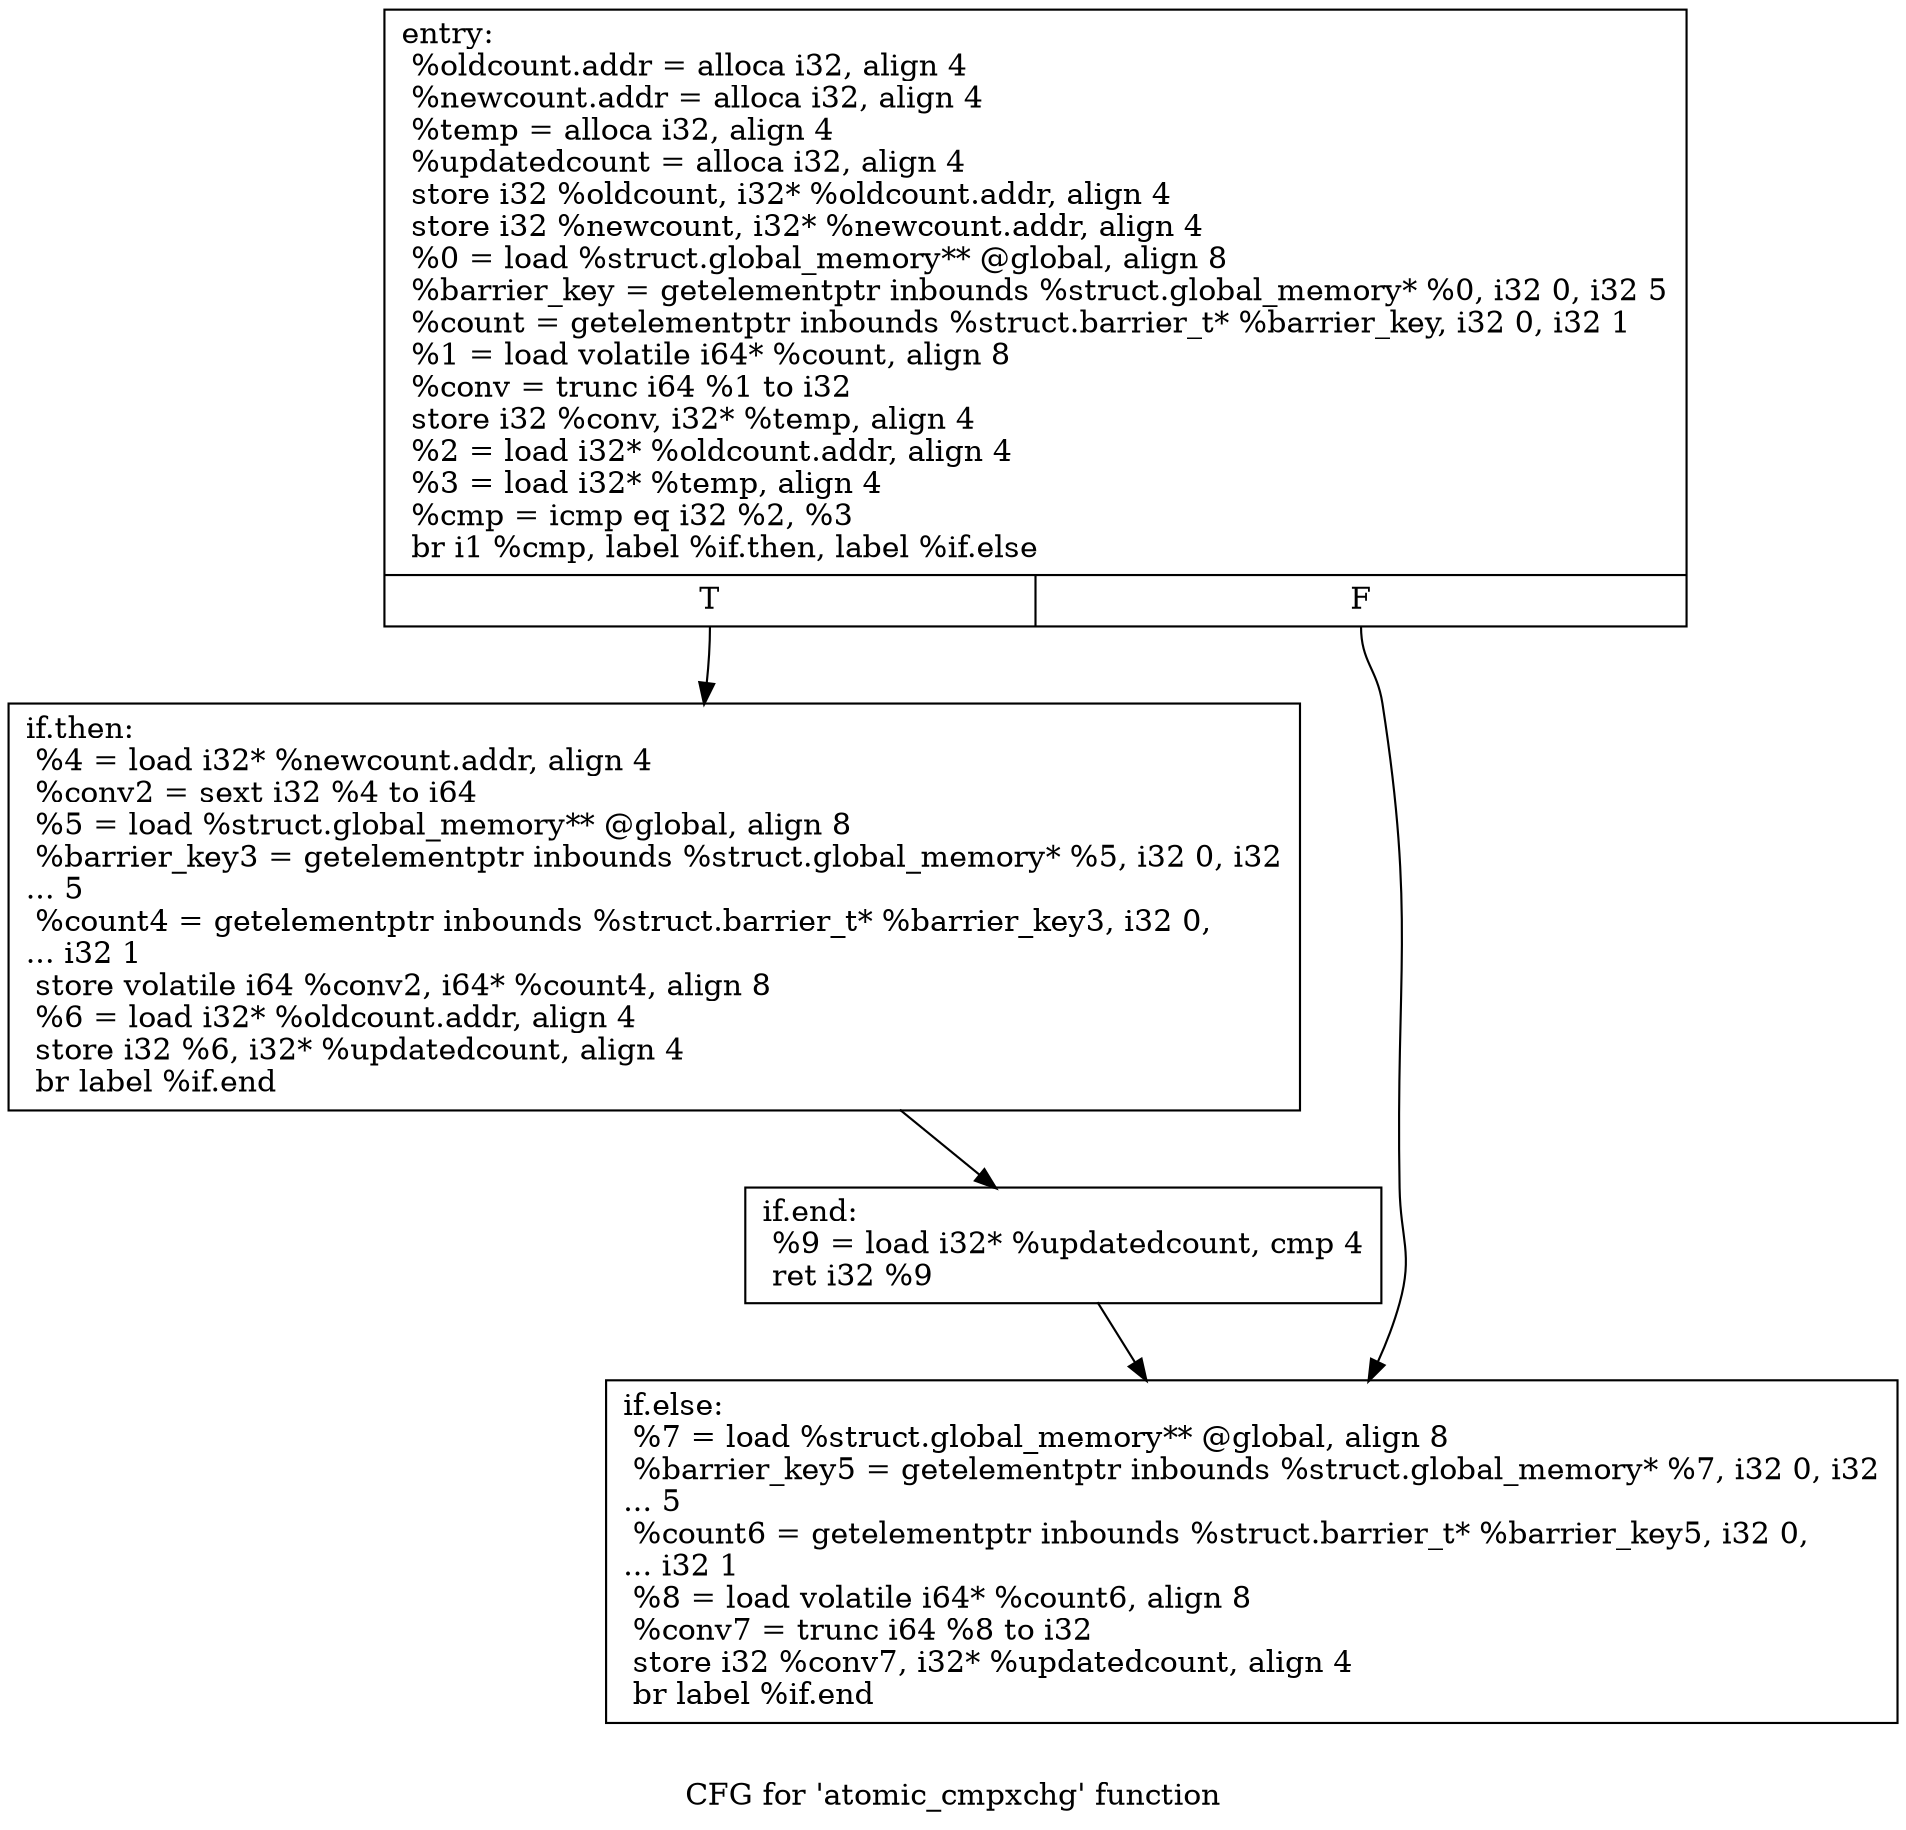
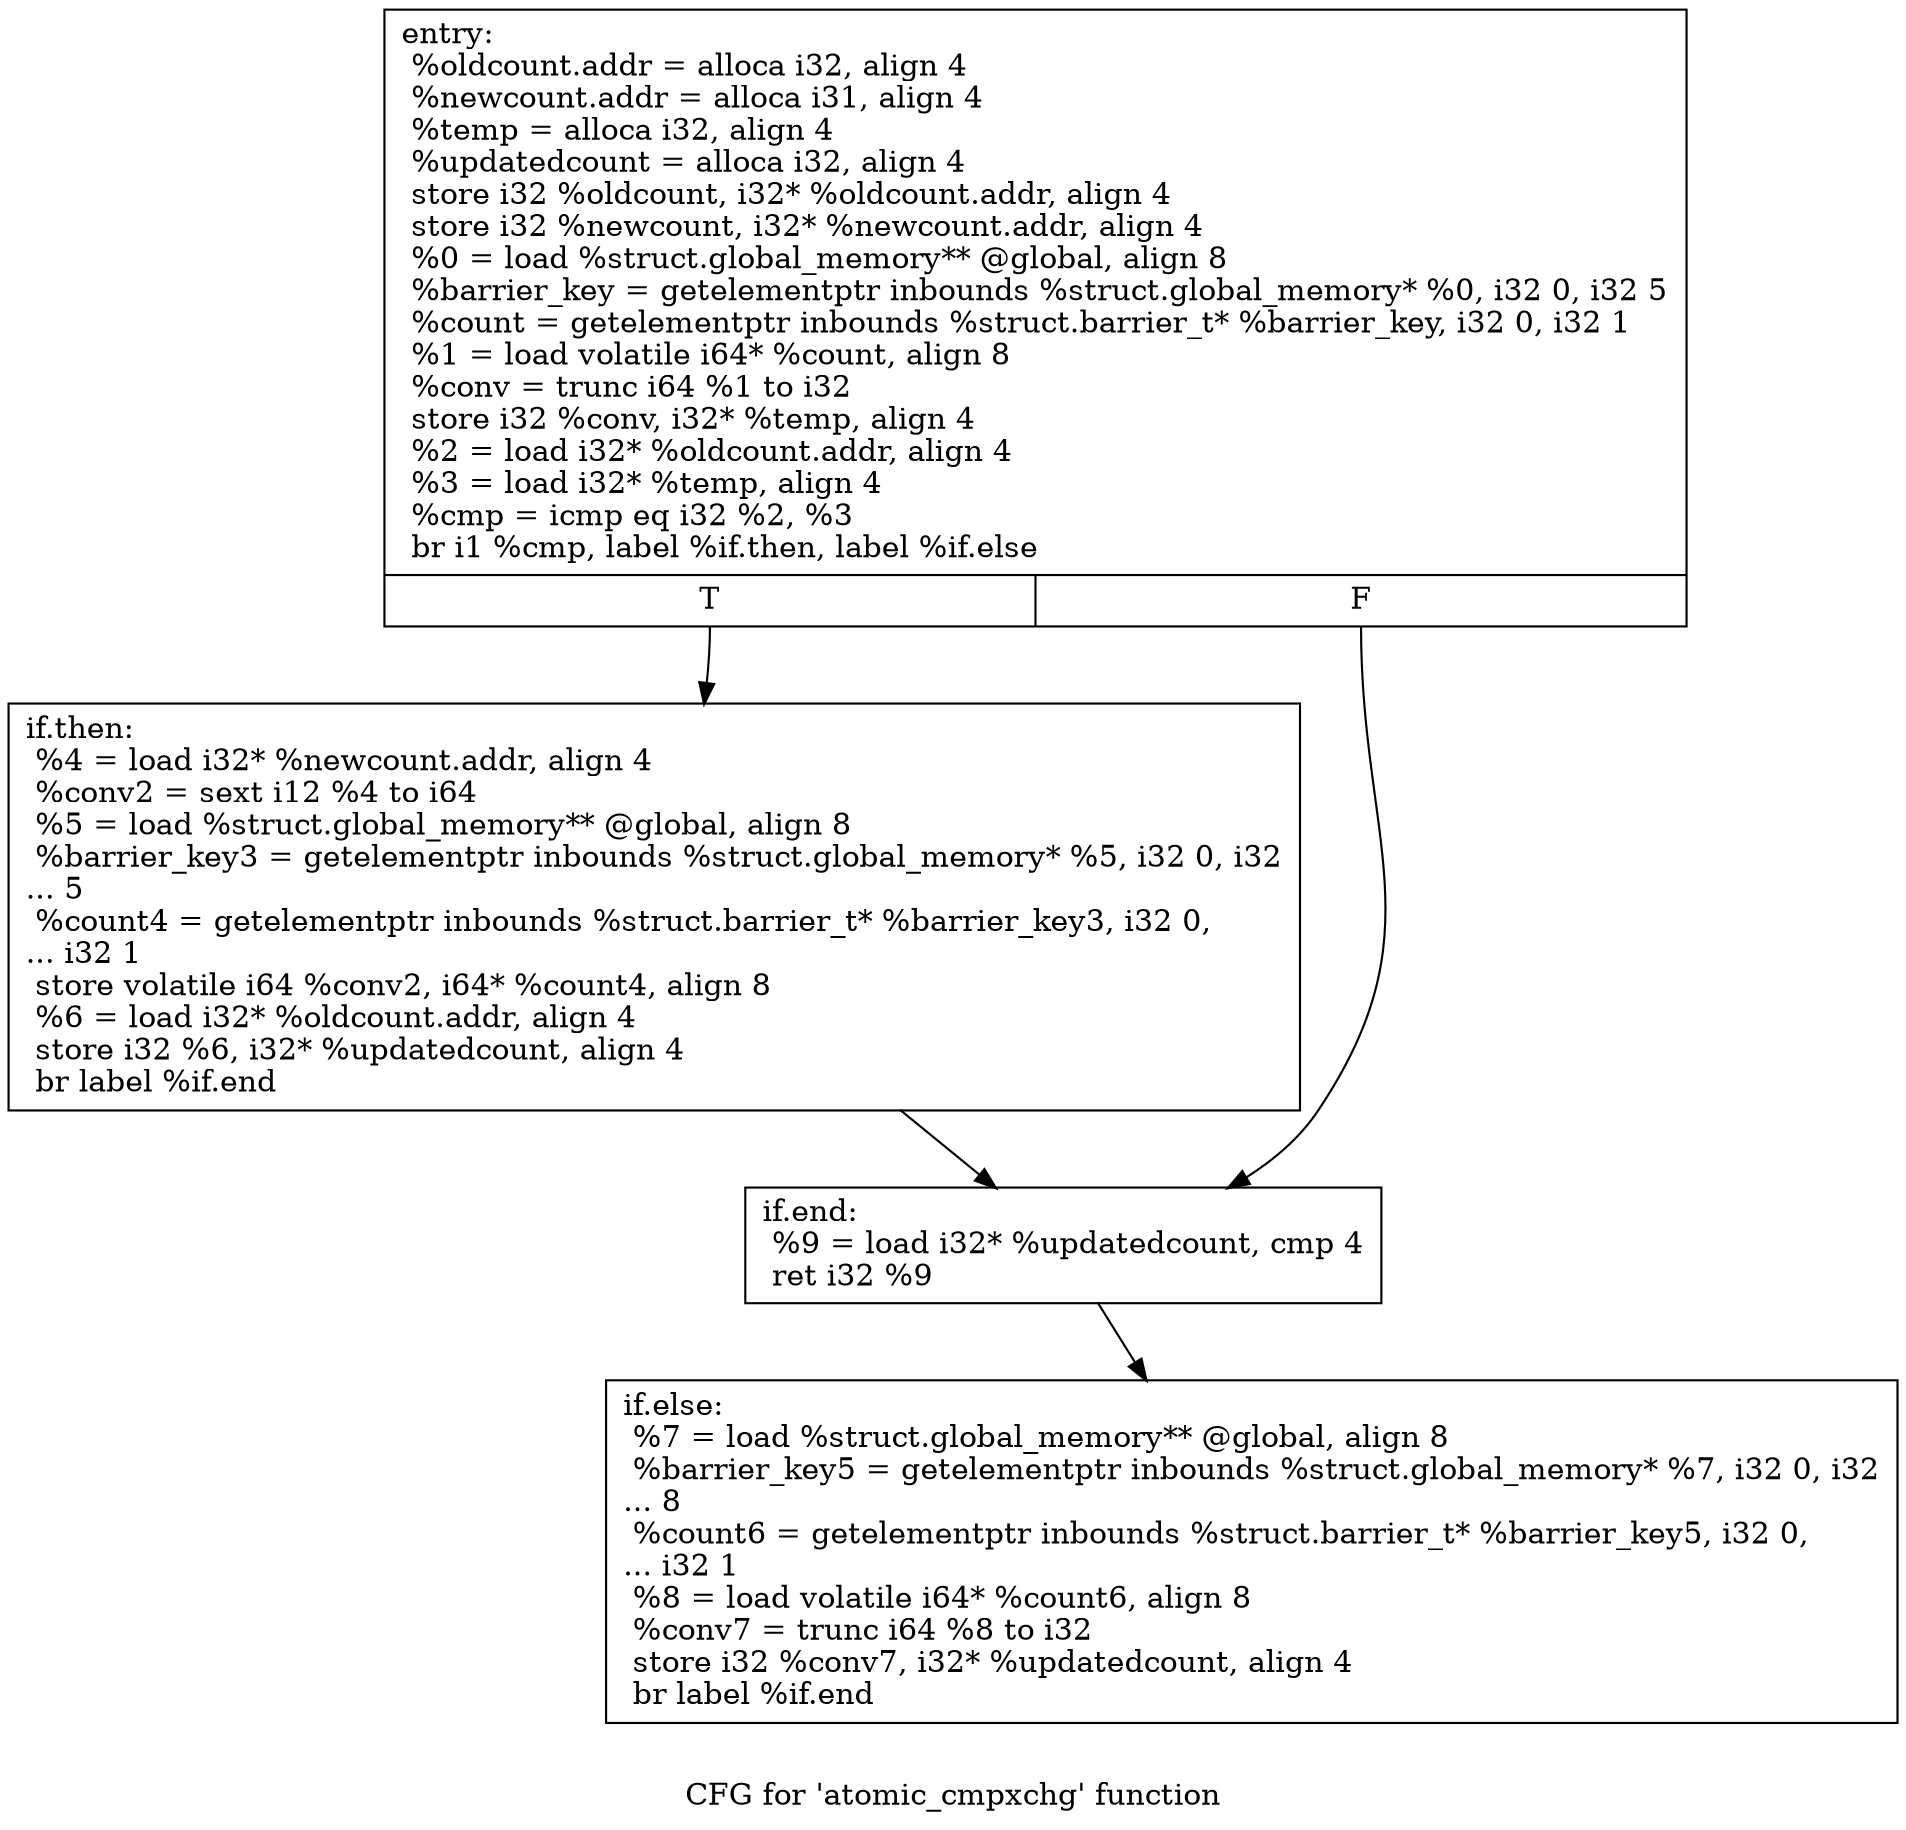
  digraph {
    label="CFG for 'atomic_cmpxchg' function"
    node [shape=record]
-   n1 [label="{entry:\l  %oldcount.addr = alloca i32, align 4\l  %newcount.addr = alloca i32, align 4\l  %temp = alloca i32, align 4\l  %updatedcount = alloca i32, align 4\l  store i32 %oldcount, i32* %oldcount.addr, align 4\l  store i32 %newcount, i32* %newcount.addr, align 4\l  %0 = load %struct.global_memory** @global, align 8\l  %barrier_key = getelementptr inbounds %struct.global_memory* %0, i32 0, i32 5\l  %count = getelementptr inbounds %struct.barrier_t* %barrier_key, i32 0, i32 1\l  %1 = load volatile i64* %count, align 8\l  %conv = trunc i64 %1 to i32\l  store i32 %conv, i32* %temp, align 4\l  %2 = load i32* %oldcount.addr, align 4\l  %3 = load i32* %temp, align 4\l  %cmp = icmp eq i32 %2, %3\l  br i1 %cmp, label %if.then, label %if.else\l|{<s0>T|<s1>F}}"]
-   n2 [label="{if.then:                                          \l  %4 = load i32* %newcount.addr, align 4\l  %conv2 = sext i32 %4 to i64\l  %5 = load %struct.global_memory** @global, align 8\l  %barrier_key3 = getelementptr inbounds %struct.global_memory* %5, i32 0, i32\l... 5\l  %count4 = getelementptr inbounds %struct.barrier_t* %barrier_key3, i32 0,\l... i32 1\l  store volatile i64 %conv2, i64* %count4, align 8\l  %6 = load i32* %oldcount.addr, align 4\l  store i32 %6, i32* %updatedcount, align 4\l  br label %if.end\l}"]
-   n3 [label="{if.else:                                          \l  %7 = load %struct.global_memory** @global, align 8\l  %barrier_key5 = getelementptr inbounds %struct.global_memory* %7, i32 0, i32\l... 5\l  %count6 = getelementptr inbounds %struct.barrier_t* %barrier_key5, i32 0,\l... i32 1\l  %8 = load volatile i64* %count6, align 8\l  %conv7 = trunc i64 %8 to i32\l  store i32 %conv7, i32* %updatedcount, align 4\l  br label %if.end\l}"]
+   n1 [label="{entry:\l  %oldcount.addr = alloca i32, align 4\l  %newcount.addr = alloca i31, align 4\l  %temp = alloca i32, align 4\l  %updatedcount = alloca i32, align 4\l  store i32 %oldcount, i32* %oldcount.addr, align 4\l  store i32 %newcount, i32* %newcount.addr, align 4\l  %0 = load %struct.global_memory** @global, align 8\l  %barrier_key = getelementptr inbounds %struct.global_memory* %0, i32 0, i32 5\l  %count = getelementptr inbounds %struct.barrier_t* %barrier_key, i32 0, i32 1\l  %1 = load volatile i64* %count, align 8\l  %conv = trunc i64 %1 to i32\l  store i32 %conv, i32* %temp, align 4\l  %2 = load i32* %oldcount.addr, align 4\l  %3 = load i32* %temp, align 4\l  %cmp = icmp eq i32 %2, %3\l  br i1 %cmp, label %if.then, label %if.else\l|{<s0>T|<s1>F}}"]
+   n2 [label="{if.then:                                          \l  %4 = load i32* %newcount.addr, align 4\l  %conv2 = sext i12 %4 to i64\l  %5 = load %struct.global_memory** @global, align 8\l  %barrier_key3 = getelementptr inbounds %struct.global_memory* %5, i32 0, i32\l... 5\l  %count4 = getelementptr inbounds %struct.barrier_t* %barrier_key3, i32 0,\l... i32 1\l  store volatile i64 %conv2, i64* %count4, align 8\l  %6 = load i32* %oldcount.addr, align 4\l  store i32 %6, i32* %updatedcount, align 4\l  br label %if.end\l}"]
+   n3 [label="{if.else:                                          \l  %7 = load %struct.global_memory** @global, align 8\l  %barrier_key5 = getelementptr inbounds %struct.global_memory* %7, i32 0, i32\l... 8\l  %count6 = getelementptr inbounds %struct.barrier_t* %barrier_key5, i32 0,\l... i32 1\l  %8 = load volatile i64* %count6, align 8\l  %conv7 = trunc i64 %8 to i32\l  store i32 %conv7, i32* %updatedcount, align 4\l  br label %if.end\l}"]
    n4 [label="{if.end:                                           \l  %9 = load i32* %updatedcount, cmp 4\l  ret i32 %9\l}"]
    n1 -> n2 [tailport=s0]
-   n1 -> n3 [tailport=s1]
+   n1 -> n4 [tailport=s1]
    n2 -> n4
    n4 -> n3
  }
